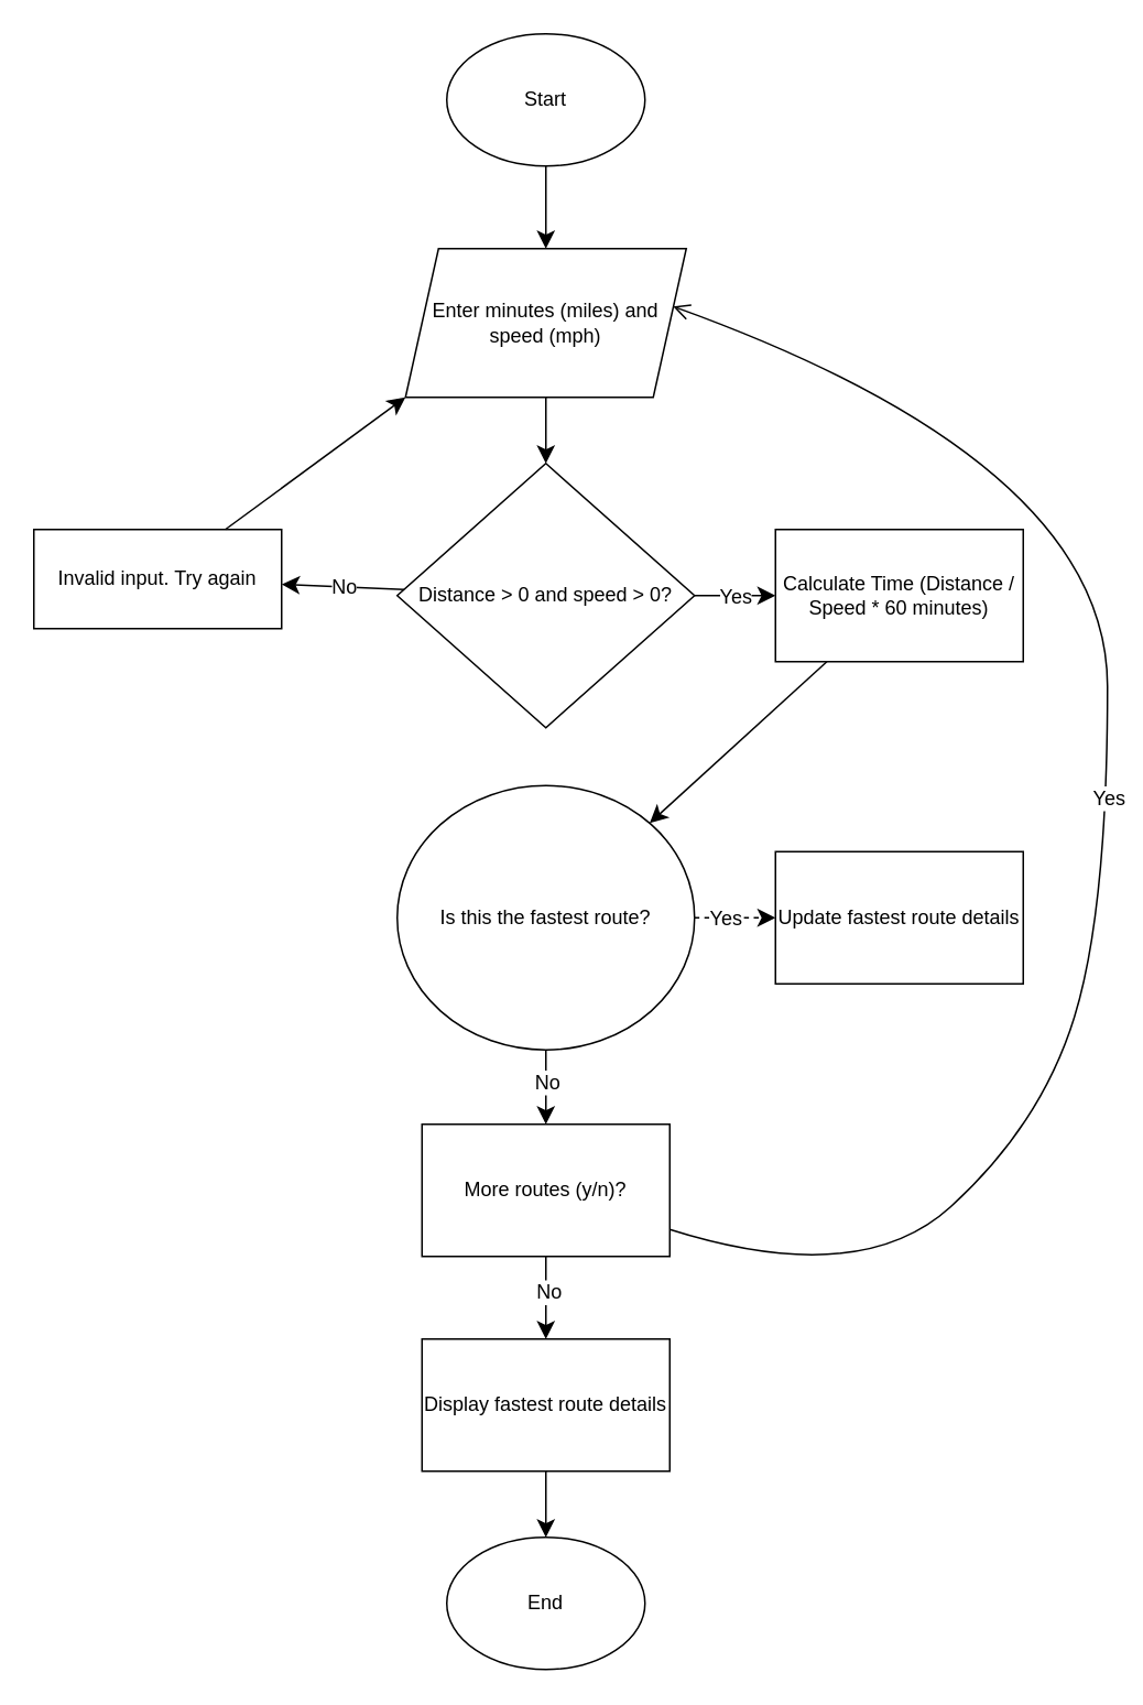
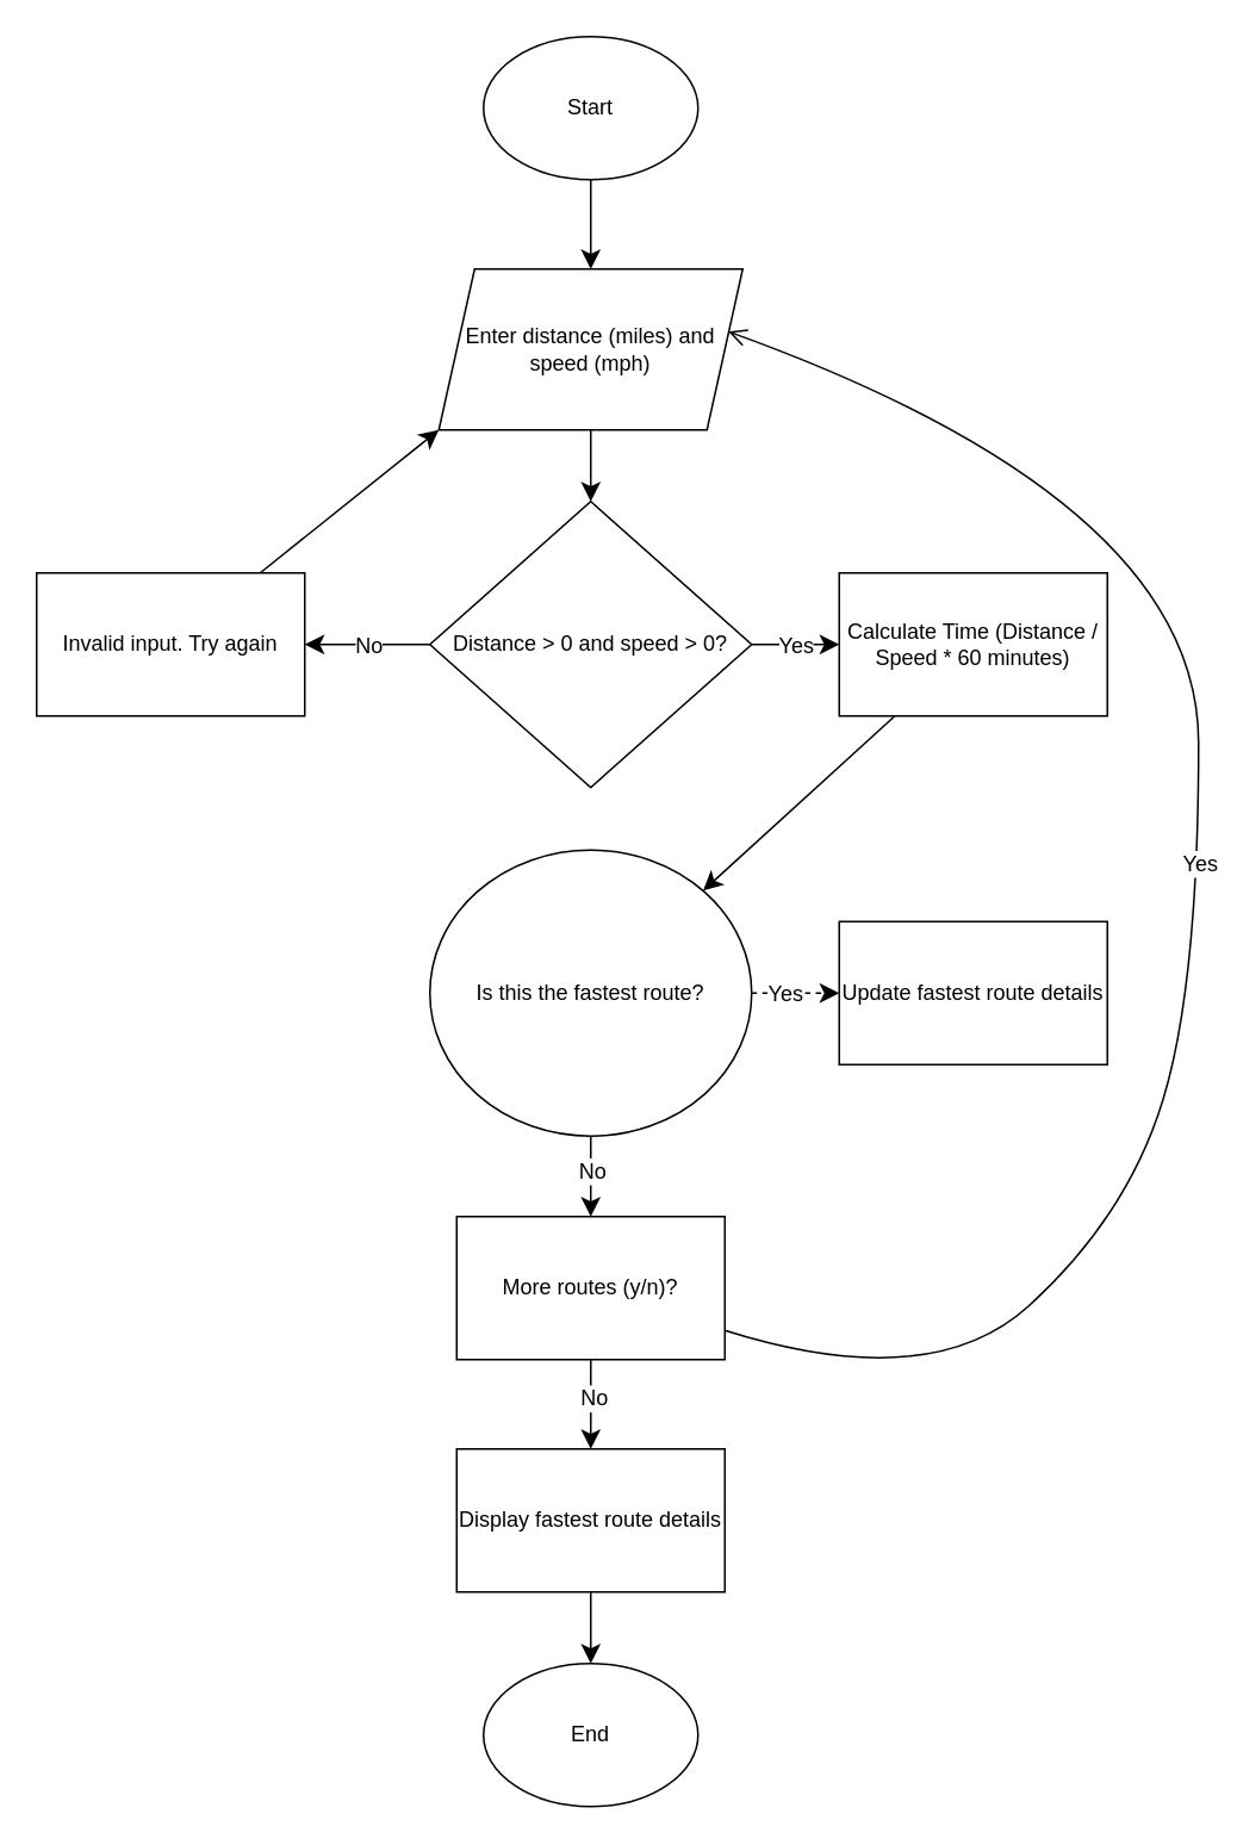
  <mxCell id="0" />
  <mxCell id="1" parent="0" />
  <mxCell id="2" value="" style="edgeStyle=none;curved=1;rounded=0;orthogonalLoop=1;jettySize=auto;html=1;fontSize=12;startSize=8;endSize=8;" edge="1" parent="1" source="3" target="5"><mxGeometry relative="1" as="geometry" /></mxCell>
  <mxCell id="3" value="Start" style="ellipse;whiteSpace=wrap;html=1;" vertex="1" parent="1"><mxGeometry x="270" y="20" width="120" height="80" as="geometry" /></mxCell>
  <mxCell id="4" value="" style="edgeStyle=none;curved=1;rounded=0;orthogonalLoop=1;jettySize=auto;html=1;fontSize=12;startSize=8;endSize=8;" edge="1" parent="1" source="5" target="10"><mxGeometry relative="1" as="geometry" /></mxCell>
- <mxCell id="5" value="Enter minutes (miles) and speed (mph)" style="shape=parallelogram;perimeter=parallelogramPerimeter;whiteSpace=wrap;html=1;fixedSize=1;" vertex="1" parent="1"><mxGeometry x="245" y="150" width="170" height="90" as="geometry" /></mxCell>
+ <mxCell id="5" value="Enter distance (miles) and speed (mph)" style="shape=parallelogram;perimeter=parallelogramPerimeter;whiteSpace=wrap;html=1;fixedSize=1;" vertex="1" parent="1"><mxGeometry x="245" y="150" width="170" height="90" as="geometry" /></mxCell>
  <mxCell id="6" value="" style="edgeStyle=none;curved=1;rounded=0;orthogonalLoop=1;jettySize=auto;html=1;fontSize=12;startSize=8;endSize=8;" edge="1" parent="1" source="10" target="13"><mxGeometry relative="1" as="geometry" /></mxCell>
  <mxCell id="7" value="Yes" style="edgeLabel;html=1;align=center;verticalAlign=middle;resizable=0;points=[];fontSize=12;" vertex="1" connectable="0" parent="6"><mxGeometry x="-0.02" relative="1" as="geometry"><mxPoint as="offset" /></mxGeometry></mxCell>
  <mxCell id="8" value="" style="edgeStyle=none;curved=1;rounded=0;orthogonalLoop=1;jettySize=auto;html=1;fontSize=12;startSize=8;endSize=8;" edge="1" parent="1" source="10" target="11"><mxGeometry relative="1" as="geometry" /></mxCell>
  <mxCell id="9" value="No" style="edgeLabel;html=1;align=center;verticalAlign=middle;resizable=0;points=[];fontSize=12;" vertex="1" connectable="0" parent="8"><mxGeometry relative="1" as="geometry"><mxPoint as="offset" /></mxGeometry></mxCell>
  <mxCell id="10" value="Distance &amp;gt; 0 and speed &amp;gt; 0?" style="rhombus;whiteSpace=wrap;html=1;" vertex="1" parent="1"><mxGeometry x="240" y="280" width="180" height="160" as="geometry" /></mxCell>
- <mxCell id="11" value="Invalid input. Try again" style="rounded=0;whiteSpace=wrap;html=1;" vertex="1" parent="1"><mxGeometry x="20" y="320" width="150" height="60" as="geometry" /></mxCell>
+ <mxCell id="11" value="Invalid input. Try again" style="rounded=0;whiteSpace=wrap;html=1;" vertex="1" parent="1"><mxGeometry x="20" y="320" width="150" height="80" as="geometry" /></mxCell>
  <mxCell id="12" style="edgeStyle=none;curved=1;rounded=0;orthogonalLoop=1;jettySize=auto;html=1;fontSize=12;startSize=8;endSize=8;" edge="1" parent="1" source="13" target="19"><mxGeometry relative="1" as="geometry" /></mxCell>
  <mxCell id="13" value="Calculate Time (Distance / Speed * 60 minutes)" style="rounded=0;whiteSpace=wrap;html=1;" vertex="1" parent="1"><mxGeometry x="469" y="320" width="150" height="80" as="geometry" /></mxCell>
  <mxCell id="14" value="End" style="ellipse;whiteSpace=wrap;html=1;" vertex="1" parent="1"><mxGeometry x="270" y="930" width="120" height="80" as="geometry" /></mxCell>
  <mxCell id="15" value="" style="edgeStyle=none;curved=1;rounded=0;orthogonalLoop=1;jettySize=auto;html=1;fontSize=12;startSize=8;endSize=8;dashed=1;" edge="1" parent="1" source="19" target="25"><mxGeometry relative="1" as="geometry" /></mxCell>
  <mxCell id="16" value="Yes" style="edgeLabel;html=1;align=center;verticalAlign=middle;resizable=0;points=[];fontSize=12;" vertex="1" connectable="0" parent="15"><mxGeometry x="-0.265" relative="1" as="geometry"><mxPoint as="offset" /></mxGeometry></mxCell>
  <mxCell id="17" value="" style="edgeStyle=none;curved=1;rounded=0;orthogonalLoop=1;jettySize=auto;html=1;fontSize=12;startSize=8;endSize=8;" edge="1" parent="1" source="19" target="24"><mxGeometry relative="1" as="geometry" /></mxCell>
  <mxCell id="18" value="No" style="edgeLabel;html=1;align=center;verticalAlign=middle;resizable=0;points=[];fontSize=12;" vertex="1" connectable="0" parent="17"><mxGeometry x="-0.156" relative="1" as="geometry"><mxPoint as="offset" /></mxGeometry></mxCell>
  <mxCell id="19" value="Is this the fastest route?" style="ellipse;whiteSpace=wrap;html=1;" vertex="1" parent="1"><mxGeometry x="240" y="475" width="180" height="160" as="geometry" /></mxCell>
  <mxCell id="20" style="edgeStyle=none;curved=1;rounded=0;orthogonalLoop=1;jettySize=auto;html=1;entryX=0.5;entryY=0;entryDx=0;entryDy=0;fontSize=12;startSize=8;endSize=8;" edge="1" parent="1" source="24" target="27"><mxGeometry relative="1" as="geometry" /></mxCell>
  <mxCell id="21" value="No" style="edgeLabel;html=1;align=center;verticalAlign=middle;resizable=0;points=[];fontSize=12;" vertex="1" connectable="0" parent="20"><mxGeometry x="-0.16" y="1" relative="1" as="geometry"><mxPoint as="offset" /></mxGeometry></mxCell>
  <mxCell id="22" style="edgeStyle=none;curved=1;rounded=0;orthogonalLoop=1;jettySize=auto;html=1;fontSize=12;startSize=8;endSize=8;entryX=0.953;entryY=0.389;entryDx=0;entryDy=0;entryPerimeter=0;endArrow=open;" edge="1" parent="1" source="24" target="5"><mxGeometry relative="1" as="geometry"><mxPoint x="660" y="190" as="targetPoint" /><Array as="points"><mxPoint x="520" y="780" /><mxPoint x="630" y="680" /><mxPoint x="670" y="550" /><mxPoint x="670" y="280" /></Array></mxGeometry></mxCell>
  <mxCell id="23" value="Yes" style="edgeLabel;html=1;align=center;verticalAlign=middle;resizable=0;points=[];fontSize=12;" vertex="1" connectable="0" parent="22"><mxGeometry x="-0.009" relative="1" as="geometry"><mxPoint as="offset" /></mxGeometry></mxCell>
  <mxCell id="24" value="More routes (y/n)?" style="rounded=0;whiteSpace=wrap;html=1;" vertex="1" parent="1"><mxGeometry x="255" y="680" width="150" height="80" as="geometry" /></mxCell>
  <mxCell id="25" value="Update fastest route details" style="rounded=0;whiteSpace=wrap;html=1;" vertex="1" parent="1"><mxGeometry x="469" y="515" width="150" height="80" as="geometry" /></mxCell>
  <mxCell id="26" value="" style="edgeStyle=none;curved=1;rounded=0;orthogonalLoop=1;jettySize=auto;html=1;fontSize=12;startSize=8;endSize=8;" edge="1" parent="1" source="27" target="14"><mxGeometry relative="1" as="geometry" /></mxCell>
  <mxCell id="27" value="Display fastest route details" style="rounded=0;whiteSpace=wrap;html=1;" vertex="1" parent="1"><mxGeometry x="255" y="810" width="150" height="80" as="geometry" /></mxCell>
  <mxCell id="28" style="edgeStyle=none;curved=1;rounded=0;orthogonalLoop=1;jettySize=auto;html=1;fontSize=12;startSize=8;endSize=8;entryX=0;entryY=1;entryDx=0;entryDy=0;" edge="1" parent="1" source="11" target="5"><mxGeometry relative="1" as="geometry"><mxPoint x="240" y="250" as="targetPoint" /></mxGeometry></mxCell>
